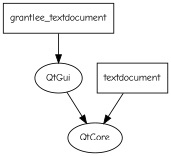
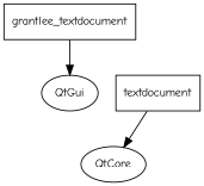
  digraph {
    fontname="Comic Neue"
    node [fontname="Comic Neue" fontsize=12 shape=ellipse]
    edge [fontname="Comic Neue"]
    n1 [label=QtCore]
    n2 [label=QtGui]
    n3 [label=textdocument shape=polygon]
    n4 [label=grantlee_textdocument shape=polygon]
-   n2 -> n1
    n3 -> n1
    n4 -> n2
  }
